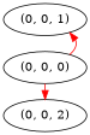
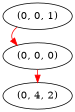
  digraph {
    rankdir=LR
    edge [color=red]
    n1 [label="(0, 0, 0)"]
    n2 [label="(0, 0, 1)"]
-   n3 [label="(0, 0, 2)"]
+   n3 [label="(0, 4, 2)"]
    subgraph sub_1 {
      rank=same
      n1
      n2
      n3
    }
-   n1 -> n2
+   n2 -> n1
    n1 -> n3
  }
